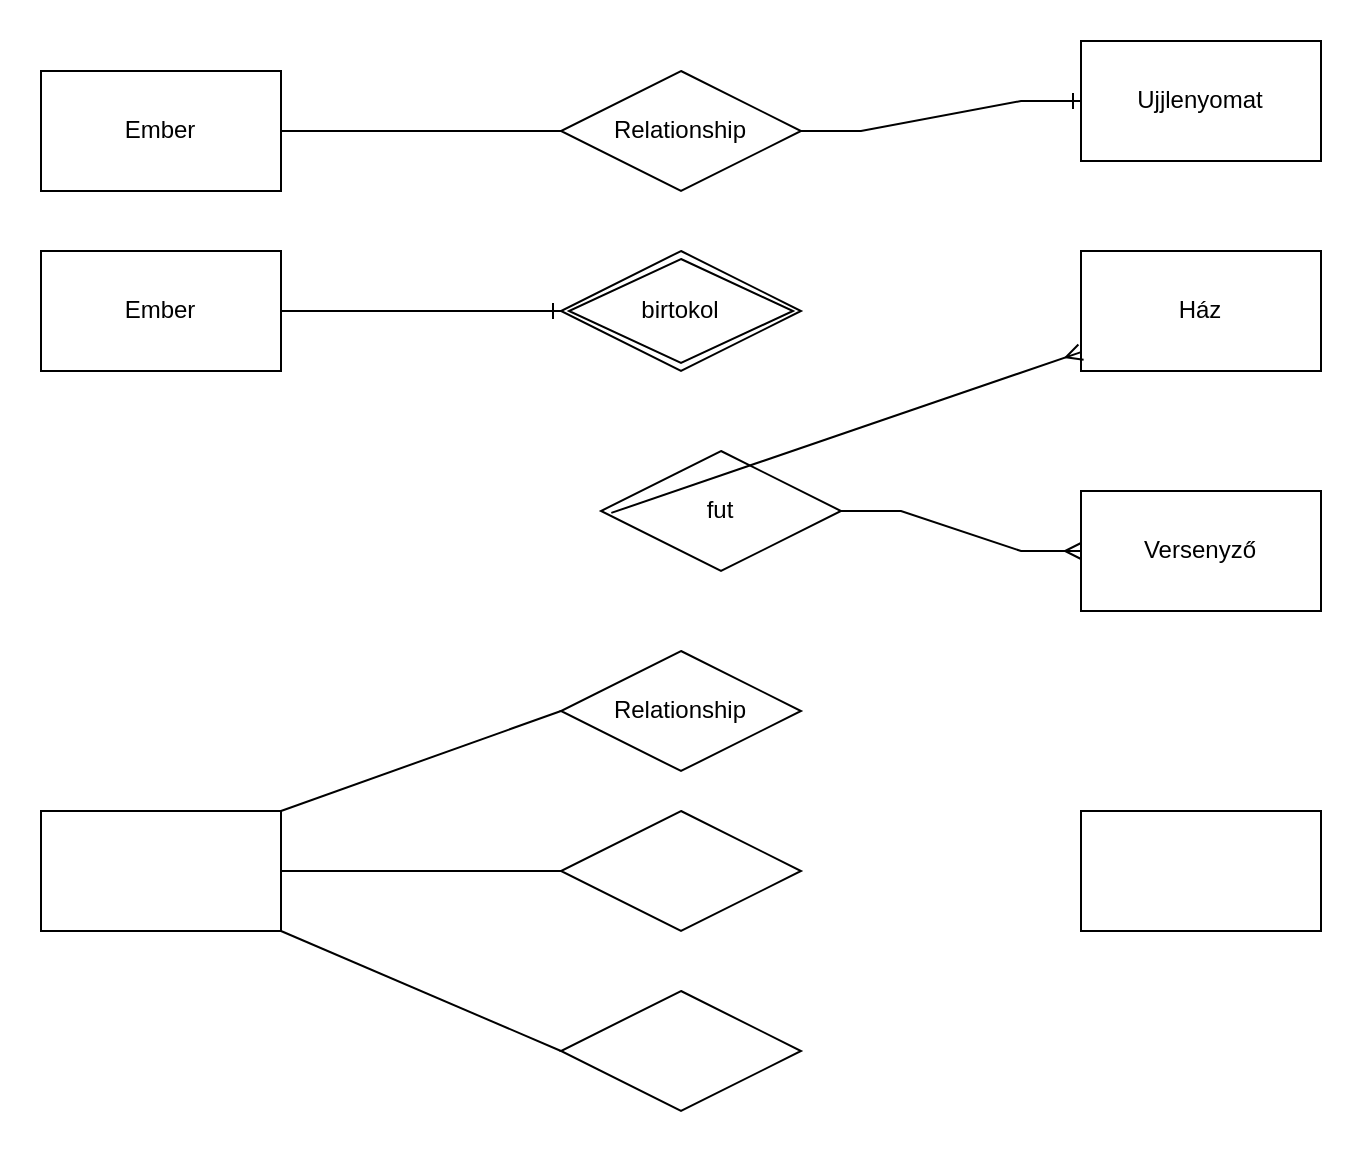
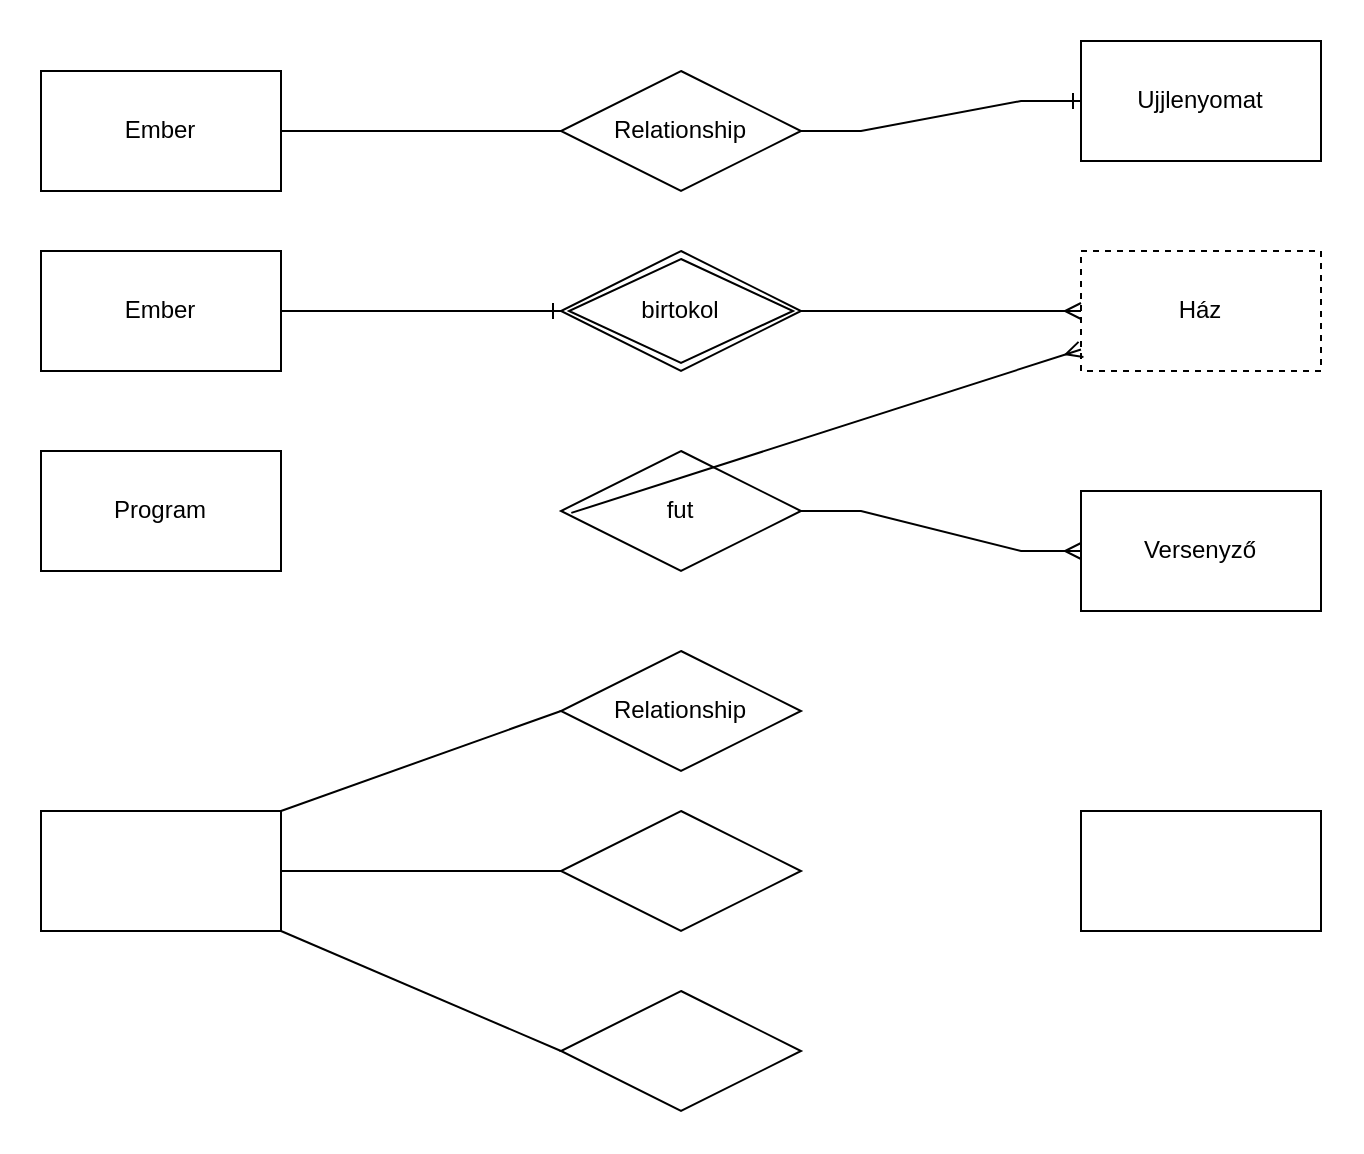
  <mxCell id="0" />
  <mxCell id="1" parent="0" />
  <mxCell id="2" value="Ember" style="rounded=0;whiteSpace=wrap;html=1;" vertex="1" parent="1"><mxGeometry x="20" y="35" width="120" height="60" as="geometry" /></mxCell>
  <mxCell id="3" value="Ujjlenyomat" style="rounded=0;whiteSpace=wrap;html=1;" vertex="1" parent="1"><mxGeometry x="540" y="20" width="120" height="60" as="geometry" /></mxCell>
  <mxCell id="4" value="Relationship" style="shape=rhombus;perimeter=rhombusPerimeter;whiteSpace=wrap;html=1;align=center;" vertex="1" parent="1"><mxGeometry x="280" y="35" width="120" height="60" as="geometry" /></mxCell>
  <mxCell id="5" value="" style="endArrow=none;html=1;rounded=0;exitX=1;exitY=0.5;exitDx=0;exitDy=0;entryX=0;entryY=0.5;entryDx=0;entryDy=0;" edge="1" parent="1" source="2" target="4"><mxGeometry relative="1" as="geometry"><mxPoint x="320" y="245" as="sourcePoint" /><mxPoint x="480" y="245" as="targetPoint" /></mxGeometry></mxCell>
  <mxCell id="6" value="" style="edgeStyle=entityRelationEdgeStyle;fontSize=12;html=1;endArrow=ERone;endFill=1;rounded=0;entryX=0;entryY=0.5;entryDx=0;entryDy=0;" edge="1" parent="1" source="4" target="3"><mxGeometry width="100" height="100" relative="1" as="geometry"><mxPoint x="350" y="295" as="sourcePoint" /><mxPoint x="450" y="195" as="targetPoint" /></mxGeometry></mxCell>
  <mxCell id="7" value="Ember" style="rounded=0;whiteSpace=wrap;html=1;" vertex="1" parent="1"><mxGeometry x="20" y="125" width="120" height="60" as="geometry" /></mxCell>
  <mxCell id="8" value="birtokol" style="shape=rhombus;double=1;perimeter=rhombusPerimeter;whiteSpace=wrap;html=1;align=center;" vertex="1" parent="1"><mxGeometry x="280" y="125" width="120" height="60" as="geometry" /></mxCell>
- <mxCell id="9" value="Ház" style="rounded=0;whiteSpace=wrap;html=1;" vertex="1" parent="1"><mxGeometry x="540" y="125" width="120" height="60" as="geometry" /></mxCell>
+ <mxCell id="9" value="Ház" style="rounded=0;whiteSpace=wrap;html=1;dashed=1;" vertex="1" parent="1"><mxGeometry x="540" y="125" width="120" height="60" as="geometry" /></mxCell>
  <mxCell id="10" value="" style="edgeStyle=entityRelationEdgeStyle;fontSize=12;html=1;endArrow=ERone;endFill=1;rounded=0;exitX=1;exitY=0.5;exitDx=0;exitDy=0;entryX=0;entryY=0.5;entryDx=0;entryDy=0;" edge="1" parent="1" source="7" target="8"><mxGeometry width="100" height="100" relative="1" as="geometry"><mxPoint x="350" y="245" as="sourcePoint" /><mxPoint x="450" y="145" as="targetPoint" /></mxGeometry></mxCell>
- <mxCell id="12" value="fut" style="shape=rhombus;perimeter=rhombusPerimeter;whiteSpace=wrap;html=1;align=center;" vertex="1" parent="1"><mxGeometry x="300" y="225" width="120" height="60" as="geometry" /></mxCell>
+ <mxCell id="11" value="" style="edgeStyle=entityRelationEdgeStyle;fontSize=12;html=1;endArrow=ERmany;rounded=0;exitX=1;exitY=0.5;exitDx=0;exitDy=0;entryX=0;entryY=0.5;entryDx=0;entryDy=0;" edge="1" parent="1" source="8" target="9"><mxGeometry width="100" height="100" relative="1" as="geometry"><mxPoint x="310" y="195" as="sourcePoint" /><mxPoint x="410" y="95" as="targetPoint" /></mxGeometry></mxCell>
+ <mxCell id="12" value="fut" style="shape=rhombus;perimeter=rhombusPerimeter;whiteSpace=wrap;html=1;align=center;" vertex="1" parent="1"><mxGeometry x="280" y="225" width="120" height="60" as="geometry" /></mxCell>
+ <mxCell id="13" value="Program" style="rounded=0;whiteSpace=wrap;html=1;" vertex="1" parent="1"><mxGeometry x="20" y="225" width="120" height="60" as="geometry" /></mxCell>
  <mxCell id="14" value="Versenyző" style="rounded=0;whiteSpace=wrap;html=1;" vertex="1" parent="1"><mxGeometry x="540" y="245" width="120" height="60" as="geometry" /></mxCell>
  <mxCell id="15" value="" style="edgeStyle=entityRelationEdgeStyle;fontSize=12;html=1;endArrow=ERmany;rounded=0;exitX=1;exitY=0.5;exitDx=0;exitDy=0;entryX=0;entryY=0.5;entryDx=0;entryDy=0;" edge="1" parent="1" source="12" target="14"><mxGeometry width="100" height="100" relative="1" as="geometry"><mxPoint x="310" y="375" as="sourcePoint" /><mxPoint x="410" y="275" as="targetPoint" /></mxGeometry></mxCell>
  <mxCell id="16" value="" style="fontSize=12;html=1;endArrow=ERmany;rounded=0;exitX=0.043;exitY=0.516;exitDx=0;exitDy=0;exitPerimeter=0;" edge="1" parent="1" source="12" target="9"><mxGeometry width="100" height="100" relative="1" as="geometry"><mxPoint x="310" y="375" as="sourcePoint" /><mxPoint x="410" y="275" as="targetPoint" /></mxGeometry></mxCell>
  <mxCell id="17" value="" style="rounded=0;whiteSpace=wrap;html=1;" vertex="1" parent="1"><mxGeometry x="20" y="405" width="120" height="60" as="geometry" /></mxCell>
  <mxCell id="18" value="" style="rounded=0;whiteSpace=wrap;html=1;" vertex="1" parent="1"><mxGeometry x="540" y="405" width="120" height="60" as="geometry" /></mxCell>
  <mxCell id="19" value="Relationship" style="shape=rhombus;perimeter=rhombusPerimeter;whiteSpace=wrap;html=1;align=center;" vertex="1" parent="1"><mxGeometry x="280" y="325" width="120" height="60" as="geometry" /></mxCell>
  <mxCell id="20" value="&amp;nbsp;" style="shape=rhombus;perimeter=rhombusPerimeter;whiteSpace=wrap;html=1;align=center;" vertex="1" parent="1"><mxGeometry x="280" y="405" width="120" height="60" as="geometry" /></mxCell>
  <mxCell id="21" value="" style="shape=rhombus;perimeter=rhombusPerimeter;whiteSpace=wrap;html=1;align=center;" vertex="1" parent="1"><mxGeometry x="280" y="495" width="120" height="60" as="geometry" /></mxCell>
  <mxCell id="22" value="" style="endArrow=none;html=1;rounded=0;exitX=1;exitY=0;exitDx=0;exitDy=0;entryX=0;entryY=0.5;entryDx=0;entryDy=0;" edge="1" parent="1" source="17" target="19"><mxGeometry relative="1" as="geometry"><mxPoint x="280" y="465" as="sourcePoint" /><mxPoint x="440" y="465" as="targetPoint" /></mxGeometry></mxCell>
  <mxCell id="23" value="" style="endArrow=none;html=1;rounded=0;exitX=1;exitY=0.5;exitDx=0;exitDy=0;" edge="1" parent="1" source="17" target="20"><mxGeometry relative="1" as="geometry"><mxPoint x="280" y="395" as="sourcePoint" /><mxPoint x="440" y="395" as="targetPoint" /></mxGeometry></mxCell>
  <mxCell id="24" value="" style="endArrow=none;html=1;rounded=0;exitX=1;exitY=1;exitDx=0;exitDy=0;entryX=0;entryY=0.5;entryDx=0;entryDy=0;" edge="1" parent="1" source="17" target="21"><mxGeometry relative="1" as="geometry"><mxPoint x="280" y="395" as="sourcePoint" /><mxPoint x="440" y="395" as="targetPoint" /></mxGeometry></mxCell>
